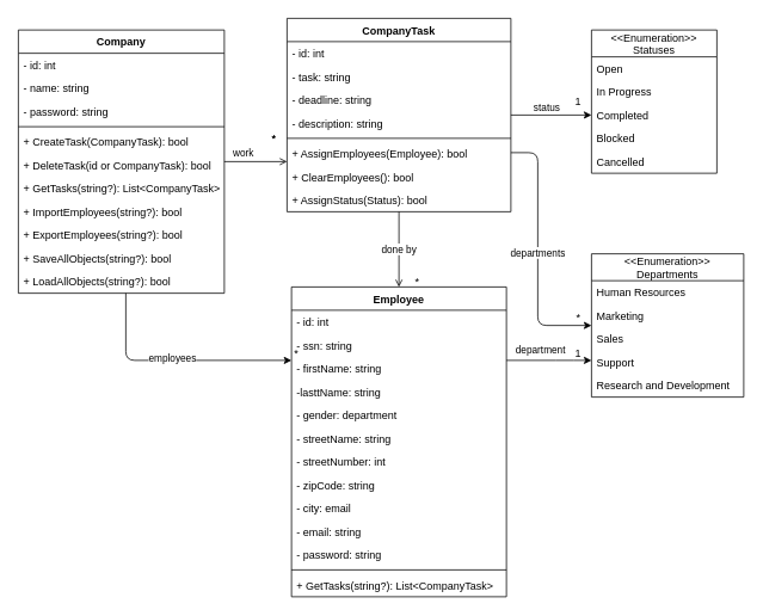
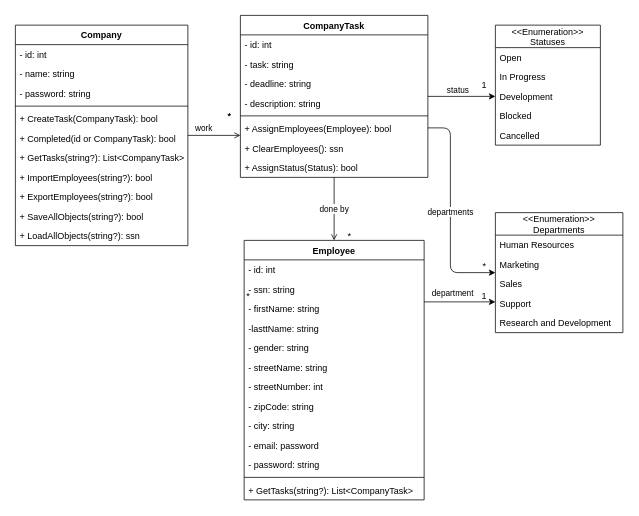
  <mxCell id="0" />
  <mxCell id="1" parent="0" />
  <mxCell id="2" value="Company" style="swimlane;fontStyle=1;align=center;verticalAlign=top;childLayout=stackLayout;horizontal=1;startSize=26;horizontalStack=0;resizeParent=1;resizeParentMax=0;resizeLast=0;collapsible=1;marginBottom=0;" parent="1" vertex="1"><mxGeometry y="33" width="230" height="294" as="geometry" x="20" /></mxCell>
  <mxCell id="3" value="- id: int" style="text;strokeColor=none;fillColor=none;align=left;verticalAlign=top;spacingLeft=4;spacingRight=4;overflow=hidden;rotatable=0;points=[[0,0.5],[1,0.5]];portConstraint=eastwest;" parent="2" vertex="1"><mxGeometry y="26" width="230" height="26" as="geometry" /></mxCell>
  <mxCell id="4" value="- name: string" style="text;strokeColor=none;fillColor=none;align=left;verticalAlign=top;spacingLeft=4;spacingRight=4;overflow=hidden;rotatable=0;points=[[0,0.5],[1,0.5]];portConstraint=eastwest;" parent="2" vertex="1"><mxGeometry y="52" width="230" height="26" as="geometry" /></mxCell>
  <mxCell id="5" value="- password: string" style="text;strokeColor=none;fillColor=none;align=left;verticalAlign=top;spacingLeft=4;spacingRight=4;overflow=hidden;rotatable=0;points=[[0,0.5],[1,0.5]];portConstraint=eastwest;" parent="2" vertex="1"><mxGeometry y="78" width="230" height="26" as="geometry" /></mxCell>
  <mxCell id="6" value="" style="line;strokeWidth=1;fillColor=none;align=left;verticalAlign=middle;spacingTop=-1;spacingLeft=3;spacingRight=3;rotatable=0;labelPosition=right;points=[];portConstraint=eastwest;strokeColor=inherit;" parent="2" vertex="1"><mxGeometry y="104" width="230" height="8" as="geometry" /></mxCell>
  <mxCell id="7" value="+ CreateTask(CompanyTask): bool" style="text;strokeColor=none;fillColor=none;align=left;verticalAlign=top;spacingLeft=4;spacingRight=4;overflow=hidden;rotatable=0;points=[[0,0.5],[1,0.5]];portConstraint=eastwest;" parent="2" vertex="1"><mxGeometry y="112" width="230" height="26" as="geometry" /></mxCell>
- <mxCell id="8" value="+ DeleteTask(id or CompanyTask): bool" style="text;strokeColor=none;fillColor=none;align=left;verticalAlign=top;spacingLeft=4;spacingRight=4;overflow=hidden;rotatable=0;points=[[0,0.5],[1,0.5]];portConstraint=eastwest;" parent="2" vertex="1"><mxGeometry y="138" width="230" height="26" as="geometry" /></mxCell>
+ <mxCell id="8" value="+ Completed(id or CompanyTask): bool" style="text;strokeColor=none;fillColor=none;align=left;verticalAlign=top;spacingLeft=4;spacingRight=4;overflow=hidden;rotatable=0;points=[[0,0.5],[1,0.5]];portConstraint=eastwest;" parent="2" vertex="1"><mxGeometry y="138" width="230" height="26" as="geometry" /></mxCell>
  <mxCell id="9" value="+ GetTasks(string?): List&lt;CompanyTask&gt;" style="text;strokeColor=none;fillColor=none;align=left;verticalAlign=top;spacingLeft=4;spacingRight=4;overflow=hidden;rotatable=0;points=[[0,0.5],[1,0.5]];portConstraint=eastwest;" parent="2" vertex="1"><mxGeometry y="164" width="230" height="26" as="geometry" /></mxCell>
  <mxCell id="10" value="+ ImportEmployees(string?): bool" style="text;strokeColor=none;fillColor=none;align=left;verticalAlign=top;spacingLeft=4;spacingRight=4;overflow=hidden;rotatable=0;points=[[0,0.5],[1,0.5]];portConstraint=eastwest;" parent="2" vertex="1"><mxGeometry y="190" width="230" height="26" as="geometry" /></mxCell>
  <mxCell id="11" value="+ ExportEmployees(string?): bool" style="text;strokeColor=none;fillColor=none;align=left;verticalAlign=top;spacingLeft=4;spacingRight=4;overflow=hidden;rotatable=0;points=[[0,0.5],[1,0.5]];portConstraint=eastwest;" parent="2" vertex="1"><mxGeometry y="216" width="230" height="26" as="geometry" /></mxCell>
  <mxCell id="12" value="+ SaveAllObjects(string?): bool" style="text;strokeColor=none;fillColor=none;align=left;verticalAlign=top;spacingLeft=4;spacingRight=4;overflow=hidden;rotatable=0;points=[[0,0.5],[1,0.5]];portConstraint=eastwest;" parent="2" vertex="1"><mxGeometry y="242" width="230" height="26" as="geometry" /></mxCell>
- <mxCell id="13" value="+ LoadAllObjects(string?): bool" style="text;strokeColor=none;fillColor=none;align=left;verticalAlign=top;spacingLeft=4;spacingRight=4;overflow=hidden;rotatable=0;points=[[0,0.5],[1,0.5]];portConstraint=eastwest;" parent="2" vertex="1"><mxGeometry y="268" width="230" height="26" as="geometry" /></mxCell>
+ <mxCell id="13" value="+ LoadAllObjects(string?): ssn" style="text;strokeColor=none;fillColor=none;align=left;verticalAlign=top;spacingLeft=4;spacingRight=4;overflow=hidden;rotatable=0;points=[[0,0.5],[1,0.5]];portConstraint=eastwest;" parent="2" vertex="1"><mxGeometry y="268" width="230" height="26" as="geometry" /></mxCell>
  <mxCell id="14" value="Employee" style="swimlane;fontStyle=1;align=center;verticalAlign=top;childLayout=stackLayout;horizontal=1;startSize=26;horizontalStack=0;resizeParent=1;resizeParentMax=0;resizeLast=0;collapsible=1;marginBottom=0;" parent="1" vertex="1"><mxGeometry x="325" y="320" width="240" height="346" as="geometry" /></mxCell>
  <mxCell id="15" value="- id: int" style="text;strokeColor=none;fillColor=none;align=left;verticalAlign=top;spacingLeft=4;spacingRight=4;overflow=hidden;rotatable=0;points=[[0,0.5],[1,0.5]];portConstraint=eastwest;" parent="14" vertex="1"><mxGeometry y="26" width="240" height="26" as="geometry" /></mxCell>
  <mxCell id="16" value="- ssn: string" style="text;strokeColor=none;fillColor=none;align=left;verticalAlign=top;spacingLeft=4;spacingRight=4;overflow=hidden;rotatable=0;points=[[0,0.5],[1,0.5]];portConstraint=eastwest;" parent="14" vertex="1"><mxGeometry y="52" width="240" height="26" as="geometry" /></mxCell>
  <mxCell id="17" value="- firstName: string" style="text;strokeColor=none;fillColor=none;align=left;verticalAlign=top;spacingLeft=4;spacingRight=4;overflow=hidden;rotatable=0;points=[[0,0.5],[1,0.5]];portConstraint=eastwest;" parent="14" vertex="1"><mxGeometry y="78" width="240" height="26" as="geometry" /></mxCell>
  <mxCell id="18" value="-lasttName: string" style="text;strokeColor=none;fillColor=none;align=left;verticalAlign=top;spacingLeft=4;spacingRight=4;overflow=hidden;rotatable=0;points=[[0,0.5],[1,0.5]];portConstraint=eastwest;" parent="14" vertex="1"><mxGeometry y="104" width="240" height="26" as="geometry" /></mxCell>
- <mxCell id="19" value="- gender: department" style="text;strokeColor=none;fillColor=none;align=left;verticalAlign=top;spacingLeft=4;spacingRight=4;overflow=hidden;rotatable=0;points=[[0,0.5],[1,0.5]];portConstraint=eastwest;" parent="14" vertex="1"><mxGeometry y="130" width="240" height="26" as="geometry" /></mxCell>
+ <mxCell id="19" value="- gender: string" style="text;strokeColor=none;fillColor=none;align=left;verticalAlign=top;spacingLeft=4;spacingRight=4;overflow=hidden;rotatable=0;points=[[0,0.5],[1,0.5]];portConstraint=eastwest;" parent="14" vertex="1"><mxGeometry y="130" width="240" height="26" as="geometry" /></mxCell>
  <mxCell id="20" value="- streetName: string" style="text;strokeColor=none;fillColor=none;align=left;verticalAlign=top;spacingLeft=4;spacingRight=4;overflow=hidden;rotatable=0;points=[[0,0.5],[1,0.5]];portConstraint=eastwest;" parent="14" vertex="1"><mxGeometry y="156" width="240" height="26" as="geometry" /></mxCell>
  <mxCell id="21" value="- streetNumber: int" style="text;strokeColor=none;fillColor=none;align=left;verticalAlign=top;spacingLeft=4;spacingRight=4;overflow=hidden;rotatable=0;points=[[0,0.5],[1,0.5]];portConstraint=eastwest;" parent="14" vertex="1"><mxGeometry y="182" width="240" height="26" as="geometry" /></mxCell>
  <mxCell id="22" value="- zipCode: string" style="text;strokeColor=none;fillColor=none;align=left;verticalAlign=top;spacingLeft=4;spacingRight=4;overflow=hidden;rotatable=0;points=[[0,0.5],[1,0.5]];portConstraint=eastwest;" parent="14" vertex="1"><mxGeometry y="208" width="240" height="26" as="geometry" /></mxCell>
- <mxCell id="23" value="- city: email" style="text;strokeColor=none;fillColor=none;align=left;verticalAlign=top;spacingLeft=4;spacingRight=4;overflow=hidden;rotatable=0;points=[[0,0.5],[1,0.5]];portConstraint=eastwest;" parent="14" vertex="1"><mxGeometry y="234" width="240" height="26" as="geometry" /></mxCell>
- <mxCell id="24" value="- email: string" style="text;strokeColor=none;fillColor=none;align=left;verticalAlign=top;spacingLeft=4;spacingRight=4;overflow=hidden;rotatable=0;points=[[0,0.5],[1,0.5]];portConstraint=eastwest;" parent="14" vertex="1"><mxGeometry y="260" width="240" height="26" as="geometry" /></mxCell>
+ <mxCell id="23" value="- city: string" style="text;strokeColor=none;fillColor=none;align=left;verticalAlign=top;spacingLeft=4;spacingRight=4;overflow=hidden;rotatable=0;points=[[0,0.5],[1,0.5]];portConstraint=eastwest;" parent="14" vertex="1"><mxGeometry y="234" width="240" height="26" as="geometry" /></mxCell>
+ <mxCell id="24" value="- email: password" style="text;strokeColor=none;fillColor=none;align=left;verticalAlign=top;spacingLeft=4;spacingRight=4;overflow=hidden;rotatable=0;points=[[0,0.5],[1,0.5]];portConstraint=eastwest;" parent="14" vertex="1"><mxGeometry y="260" width="240" height="26" as="geometry" /></mxCell>
  <mxCell id="25" value="- password: string" style="text;strokeColor=none;fillColor=none;align=left;verticalAlign=top;spacingLeft=4;spacingRight=4;overflow=hidden;rotatable=0;points=[[0,0.5],[1,0.5]];portConstraint=eastwest;" parent="14" vertex="1"><mxGeometry y="286" width="240" height="26" as="geometry" /></mxCell>
  <mxCell id="26" value="" style="line;strokeWidth=1;fillColor=none;align=left;verticalAlign=middle;spacingTop=-1;spacingLeft=3;spacingRight=3;rotatable=0;labelPosition=right;points=[];portConstraint=eastwest;strokeColor=inherit;" parent="14" vertex="1"><mxGeometry y="312" width="240" height="8" as="geometry" /></mxCell>
  <mxCell id="27" value="+ GetTasks(string?): List&lt;CompanyTask&gt;" style="text;strokeColor=none;fillColor=none;align=left;verticalAlign=top;spacingLeft=4;spacingRight=4;overflow=hidden;rotatable=0;points=[[0,0.5],[1,0.5]];portConstraint=eastwest;" parent="14" vertex="1"><mxGeometry y="320" width="240" height="26" as="geometry" /></mxCell>
  <mxCell id="28" value="done by" style="edgeStyle=orthogonalEdgeStyle;html=1;endArrow=open;" parent="1" source="29" target="14" edge="1"><mxGeometry relative="1" as="geometry" /></mxCell>
  <mxCell id="29" value="CompanyTask" style="swimlane;fontStyle=1;align=center;verticalAlign=top;childLayout=stackLayout;horizontal=1;startSize=26;horizontalStack=0;resizeParent=1;resizeParentMax=0;resizeLast=0;collapsible=1;marginBottom=0;" parent="1" vertex="1"><mxGeometry x="320" y="20" width="250" height="216" as="geometry" /></mxCell>
  <mxCell id="30" value="- id: int" style="text;strokeColor=none;fillColor=none;align=left;verticalAlign=top;spacingLeft=4;spacingRight=4;overflow=hidden;rotatable=0;points=[[0,0.5],[1,0.5]];portConstraint=eastwest;" parent="29" vertex="1"><mxGeometry y="26" width="250" height="26" as="geometry" /></mxCell>
  <mxCell id="31" value="- task: string" style="text;strokeColor=none;fillColor=none;align=left;verticalAlign=top;spacingLeft=4;spacingRight=4;overflow=hidden;rotatable=0;points=[[0,0.5],[1,0.5]];portConstraint=eastwest;" parent="29" vertex="1"><mxGeometry y="52" width="250" height="26" as="geometry" /></mxCell>
  <mxCell id="32" value="- deadline: string" style="text;strokeColor=none;fillColor=none;align=left;verticalAlign=top;spacingLeft=4;spacingRight=4;overflow=hidden;rotatable=0;points=[[0,0.5],[1,0.5]];portConstraint=eastwest;" parent="29" vertex="1"><mxGeometry y="78" width="250" height="26" as="geometry" /></mxCell>
  <mxCell id="33" value="- description: string" style="text;strokeColor=none;fillColor=none;align=left;verticalAlign=top;spacingLeft=4;spacingRight=4;overflow=hidden;rotatable=0;points=[[0,0.5],[1,0.5]];portConstraint=eastwest;" parent="29" vertex="1"><mxGeometry y="104" width="250" height="26" as="geometry" /></mxCell>
  <mxCell id="34" value="" style="line;strokeWidth=1;fillColor=none;align=left;verticalAlign=middle;spacingTop=-1;spacingLeft=3;spacingRight=3;rotatable=0;labelPosition=right;points=[];portConstraint=eastwest;strokeColor=inherit;" parent="29" vertex="1"><mxGeometry y="130" width="250" height="8" as="geometry" /></mxCell>
  <mxCell id="35" value="+ AssignEmployees(Employee): bool" style="text;strokeColor=none;fillColor=none;align=left;verticalAlign=top;spacingLeft=4;spacingRight=4;overflow=hidden;rotatable=0;points=[[0,0.5],[1,0.5]];portConstraint=eastwest;" parent="29" vertex="1"><mxGeometry y="138" width="250" height="26" as="geometry" /></mxCell>
- <mxCell id="36" value="+ ClearEmployees(): bool" style="text;strokeColor=none;fillColor=none;align=left;verticalAlign=top;spacingLeft=4;spacingRight=4;overflow=hidden;rotatable=0;points=[[0,0.5],[1,0.5]];portConstraint=eastwest;" parent="29" vertex="1"><mxGeometry y="164" width="250" height="26" as="geometry" /></mxCell>
+ <mxCell id="36" value="+ ClearEmployees(): ssn" style="text;strokeColor=none;fillColor=none;align=left;verticalAlign=top;spacingLeft=4;spacingRight=4;overflow=hidden;rotatable=0;points=[[0,0.5],[1,0.5]];portConstraint=eastwest;" parent="29" vertex="1"><mxGeometry y="164" width="250" height="26" as="geometry" /></mxCell>
  <mxCell id="37" value="+ AssignStatus(Status): bool" style="text;strokeColor=none;fillColor=none;align=left;verticalAlign=top;spacingLeft=4;spacingRight=4;overflow=hidden;rotatable=0;points=[[0,0.5],[1,0.5]];portConstraint=eastwest;" parent="29" vertex="1"><mxGeometry y="190" width="250" height="26" as="geometry" /></mxCell>
  <mxCell id="38" value="*" style="text;html=1;align=center;verticalAlign=middle;resizable=0;points=[];autosize=1;strokeColor=none;fillColor=none;" parent="1" vertex="1"><mxGeometry x="450" y="300" width="30" height="30" as="geometry" /></mxCell>
  <mxCell id="39" value="&lt;&lt;Enumeration&gt;&gt;&#10;Departments" style="swimlane;fontStyle=0;childLayout=stackLayout;horizontal=1;startSize=30;fillColor=none;horizontalStack=0;resizeParent=1;resizeParentMax=0;resizeLast=0;collapsible=1;marginBottom=0;" parent="1" vertex="1"><mxGeometry x="660" y="283" width="170" height="160" as="geometry" /></mxCell>
  <mxCell id="40" value="Human Resources" style="text;strokeColor=none;fillColor=none;align=left;verticalAlign=top;spacingLeft=4;spacingRight=4;overflow=hidden;rotatable=0;points=[[0,0.5],[1,0.5]];portConstraint=eastwest;" parent="39" vertex="1"><mxGeometry y="30" width="170" height="26" as="geometry" /></mxCell>
  <mxCell id="41" value="Marketing" style="text;strokeColor=none;fillColor=none;align=left;verticalAlign=top;spacingLeft=4;spacingRight=4;overflow=hidden;rotatable=0;points=[[0,0.5],[1,0.5]];portConstraint=eastwest;" parent="39" vertex="1"><mxGeometry y="56" width="170" height="26" as="geometry" /></mxCell>
  <mxCell id="42" value="Sales" style="text;strokeColor=none;fillColor=none;align=left;verticalAlign=top;spacingLeft=4;spacingRight=4;overflow=hidden;rotatable=0;points=[[0,0.5],[1,0.5]];portConstraint=eastwest;" parent="39" vertex="1"><mxGeometry y="82" width="170" height="26" as="geometry" /></mxCell>
  <mxCell id="43" value="Support" style="text;strokeColor=none;fillColor=none;align=left;verticalAlign=top;spacingLeft=4;spacingRight=4;overflow=hidden;rotatable=0;points=[[0,0.5],[1,0.5]];portConstraint=eastwest;" parent="39" vertex="1"><mxGeometry y="108" width="170" height="26" as="geometry" /></mxCell>
  <mxCell id="44" value="Research and Development" style="text;strokeColor=none;fillColor=none;align=left;verticalAlign=top;spacingLeft=4;spacingRight=4;overflow=hidden;rotatable=0;points=[[0,0.5],[1,0.5]];portConstraint=eastwest;" parent="39" vertex="1"><mxGeometry y="134" width="170" height="26" as="geometry" /></mxCell>
  <mxCell id="45" value="&lt;&lt;Enumeration&gt;&gt;&#10;Statuses" style="swimlane;fontStyle=0;childLayout=stackLayout;horizontal=1;startSize=30;fillColor=none;horizontalStack=0;resizeParent=1;resizeParentMax=0;resizeLast=0;collapsible=1;marginBottom=0;" parent="1" vertex="1"><mxGeometry x="660" y="33" width="140" height="160" as="geometry" /></mxCell>
  <mxCell id="46" value="Open" style="text;strokeColor=none;fillColor=none;align=left;verticalAlign=top;spacingLeft=4;spacingRight=4;overflow=hidden;rotatable=0;points=[[0,0.5],[1,0.5]];portConstraint=eastwest;" parent="45" vertex="1"><mxGeometry y="30" width="140" height="26" as="geometry" /></mxCell>
  <mxCell id="47" value="In Progress" style="text;strokeColor=none;fillColor=none;align=left;verticalAlign=top;spacingLeft=4;spacingRight=4;overflow=hidden;rotatable=0;points=[[0,0.5],[1,0.5]];portConstraint=eastwest;" parent="45" vertex="1"><mxGeometry y="56" width="140" height="26" as="geometry" /></mxCell>
- <mxCell id="48" value="Completed" style="text;strokeColor=none;fillColor=none;align=left;verticalAlign=top;spacingLeft=4;spacingRight=4;overflow=hidden;rotatable=0;points=[[0,0.5],[1,0.5]];portConstraint=eastwest;" parent="45" vertex="1"><mxGeometry y="82" width="140" height="26" as="geometry" /></mxCell>
+ <mxCell id="48" value="Development" style="text;strokeColor=none;fillColor=none;align=left;verticalAlign=top;spacingLeft=4;spacingRight=4;overflow=hidden;rotatable=0;points=[[0,0.5],[1,0.5]];portConstraint=eastwest;" parent="45" vertex="1"><mxGeometry y="82" width="140" height="26" as="geometry" /></mxCell>
  <mxCell id="49" value="Blocked" style="text;strokeColor=none;fillColor=none;align=left;verticalAlign=top;spacingLeft=4;spacingRight=4;overflow=hidden;rotatable=0;points=[[0,0.5],[1,0.5]];portConstraint=eastwest;" parent="45" vertex="1"><mxGeometry y="108" width="140" height="26" as="geometry" /></mxCell>
  <mxCell id="50" value="Cancelled" style="text;strokeColor=none;fillColor=none;align=left;verticalAlign=top;spacingLeft=4;spacingRight=4;overflow=hidden;rotatable=0;points=[[0,0.5],[1,0.5]];portConstraint=eastwest;" parent="45" vertex="1"><mxGeometry y="134" width="140" height="26" as="geometry" /></mxCell>
  <mxCell id="51" value="" style="group" parent="1" vertex="1" connectable="0"><mxGeometry x="140" y="380" width="205" height="30" as="geometry" /></mxCell>
- <mxCell id="52" value="employees" style="edgeStyle=orthogonalEdgeStyle;html=1;" parent="51" source="2" target="14" edge="1"><mxGeometry x="-0.023" y="2" relative="1" as="geometry"><Array as="points"><mxPoint y="22" /></Array><mxPoint as="offset" /></mxGeometry></mxCell>
  <mxCell id="53" value="*" style="text;html=1;align=center;verticalAlign=middle;resizable=0;points=[];autosize=1;strokeColor=none;fillColor=none;" parent="51" vertex="1"><mxGeometry x="175" width="30" height="30" as="geometry" /></mxCell>
  <mxCell id="54" value="" style="group" parent="1" vertex="1" connectable="0"><mxGeometry x="630" y="380" width="30" height="30" as="geometry" /></mxCell>
  <mxCell id="55" value="department" style="edgeStyle=orthogonalEdgeStyle;html=1;" parent="54" source="14" target="39" edge="1"><mxGeometry x="-0.197" y="12" relative="1" as="geometry"><Array as="points"><mxPoint y="22" /><mxPoint y="22" /></Array><mxPoint as="offset" /></mxGeometry></mxCell>
  <mxCell id="56" value="1" style="text;html=1;align=center;verticalAlign=middle;resizable=0;points=[];autosize=1;strokeColor=none;fillColor=none;" parent="54" vertex="1"><mxGeometry width="30" height="30" as="geometry" /></mxCell>
  <mxCell id="57" value="" style="group" parent="1" vertex="1" connectable="0"><mxGeometry x="600" y="170" width="60" height="200" as="geometry" /></mxCell>
  <mxCell id="58" value="departments" style="edgeStyle=orthogonalEdgeStyle;html=1;" parent="57" source="29" target="39" edge="1"><mxGeometry relative="1" as="geometry"><Array as="points"><mxPoint /><mxPoint y="193" /></Array></mxGeometry></mxCell>
  <mxCell id="59" value="*" style="text;html=1;align=center;verticalAlign=middle;resizable=0;points=[];autosize=1;strokeColor=none;fillColor=none;" parent="57" vertex="1"><mxGeometry x="30" y="170" width="30" height="30" as="geometry" /></mxCell>
  <mxCell id="60" value="" style="group" parent="1" vertex="1" connectable="0"><mxGeometry x="560" y="98" width="100" height="30" as="geometry" /></mxCell>
  <mxCell id="61" value="status" style="edgeStyle=orthogonalEdgeStyle;html=1;" parent="60" source="29" target="45" edge="1"><mxGeometry x="-0.111" y="8" relative="1" as="geometry"><Array as="points"><mxPoint y="15" /><mxPoint y="15" /></Array><mxPoint as="offset" /></mxGeometry></mxCell>
  <mxCell id="62" value="1" style="text;html=1;align=center;verticalAlign=middle;resizable=0;points=[];autosize=1;strokeColor=none;fillColor=none;" parent="60" vertex="1"><mxGeometry x="70" width="30" height="30" as="geometry" /></mxCell>
  <mxCell id="63" value="work" style="edgeStyle=orthogonalEdgeStyle;html=1;endArrow=open;" parent="1" source="2" target="29" edge="1"><mxGeometry x="-0.407" y="10" relative="1" as="geometry"><Array as="points"><mxPoint x="320" y="150" /><mxPoint x="320" y="150" /></Array><mxPoint as="offset" /></mxGeometry></mxCell>
  <mxCell id="64" value="*" style="text;html=1;align=center;verticalAlign=middle;resizable=0;points=[];autosize=1;strokeColor=none;fillColor=none;" parent="1" vertex="1"><mxGeometry x="290" y="140" width="30" height="30" as="geometry" /></mxCell>
  <mxCell id="65" value="work" style="edgeStyle=orthogonalEdgeStyle;html=1;" edge="1" parent="1"><mxGeometry x="-0.407" y="10" relative="1" as="geometry"><Array as="points"><mxPoint x="320" y="150" /><mxPoint x="320" y="150" /></Array><mxPoint as="offset" /></mxGeometry></mxCell>
  <mxCell id="66" value="*" style="text;html=1;align=center;verticalAlign=middle;resizable=0;points=[];autosize=1;strokeColor=none;fillColor=none;" vertex="1" parent="1"><mxGeometry x="290" y="140" width="30" height="30" as="geometry" /></mxCell>
